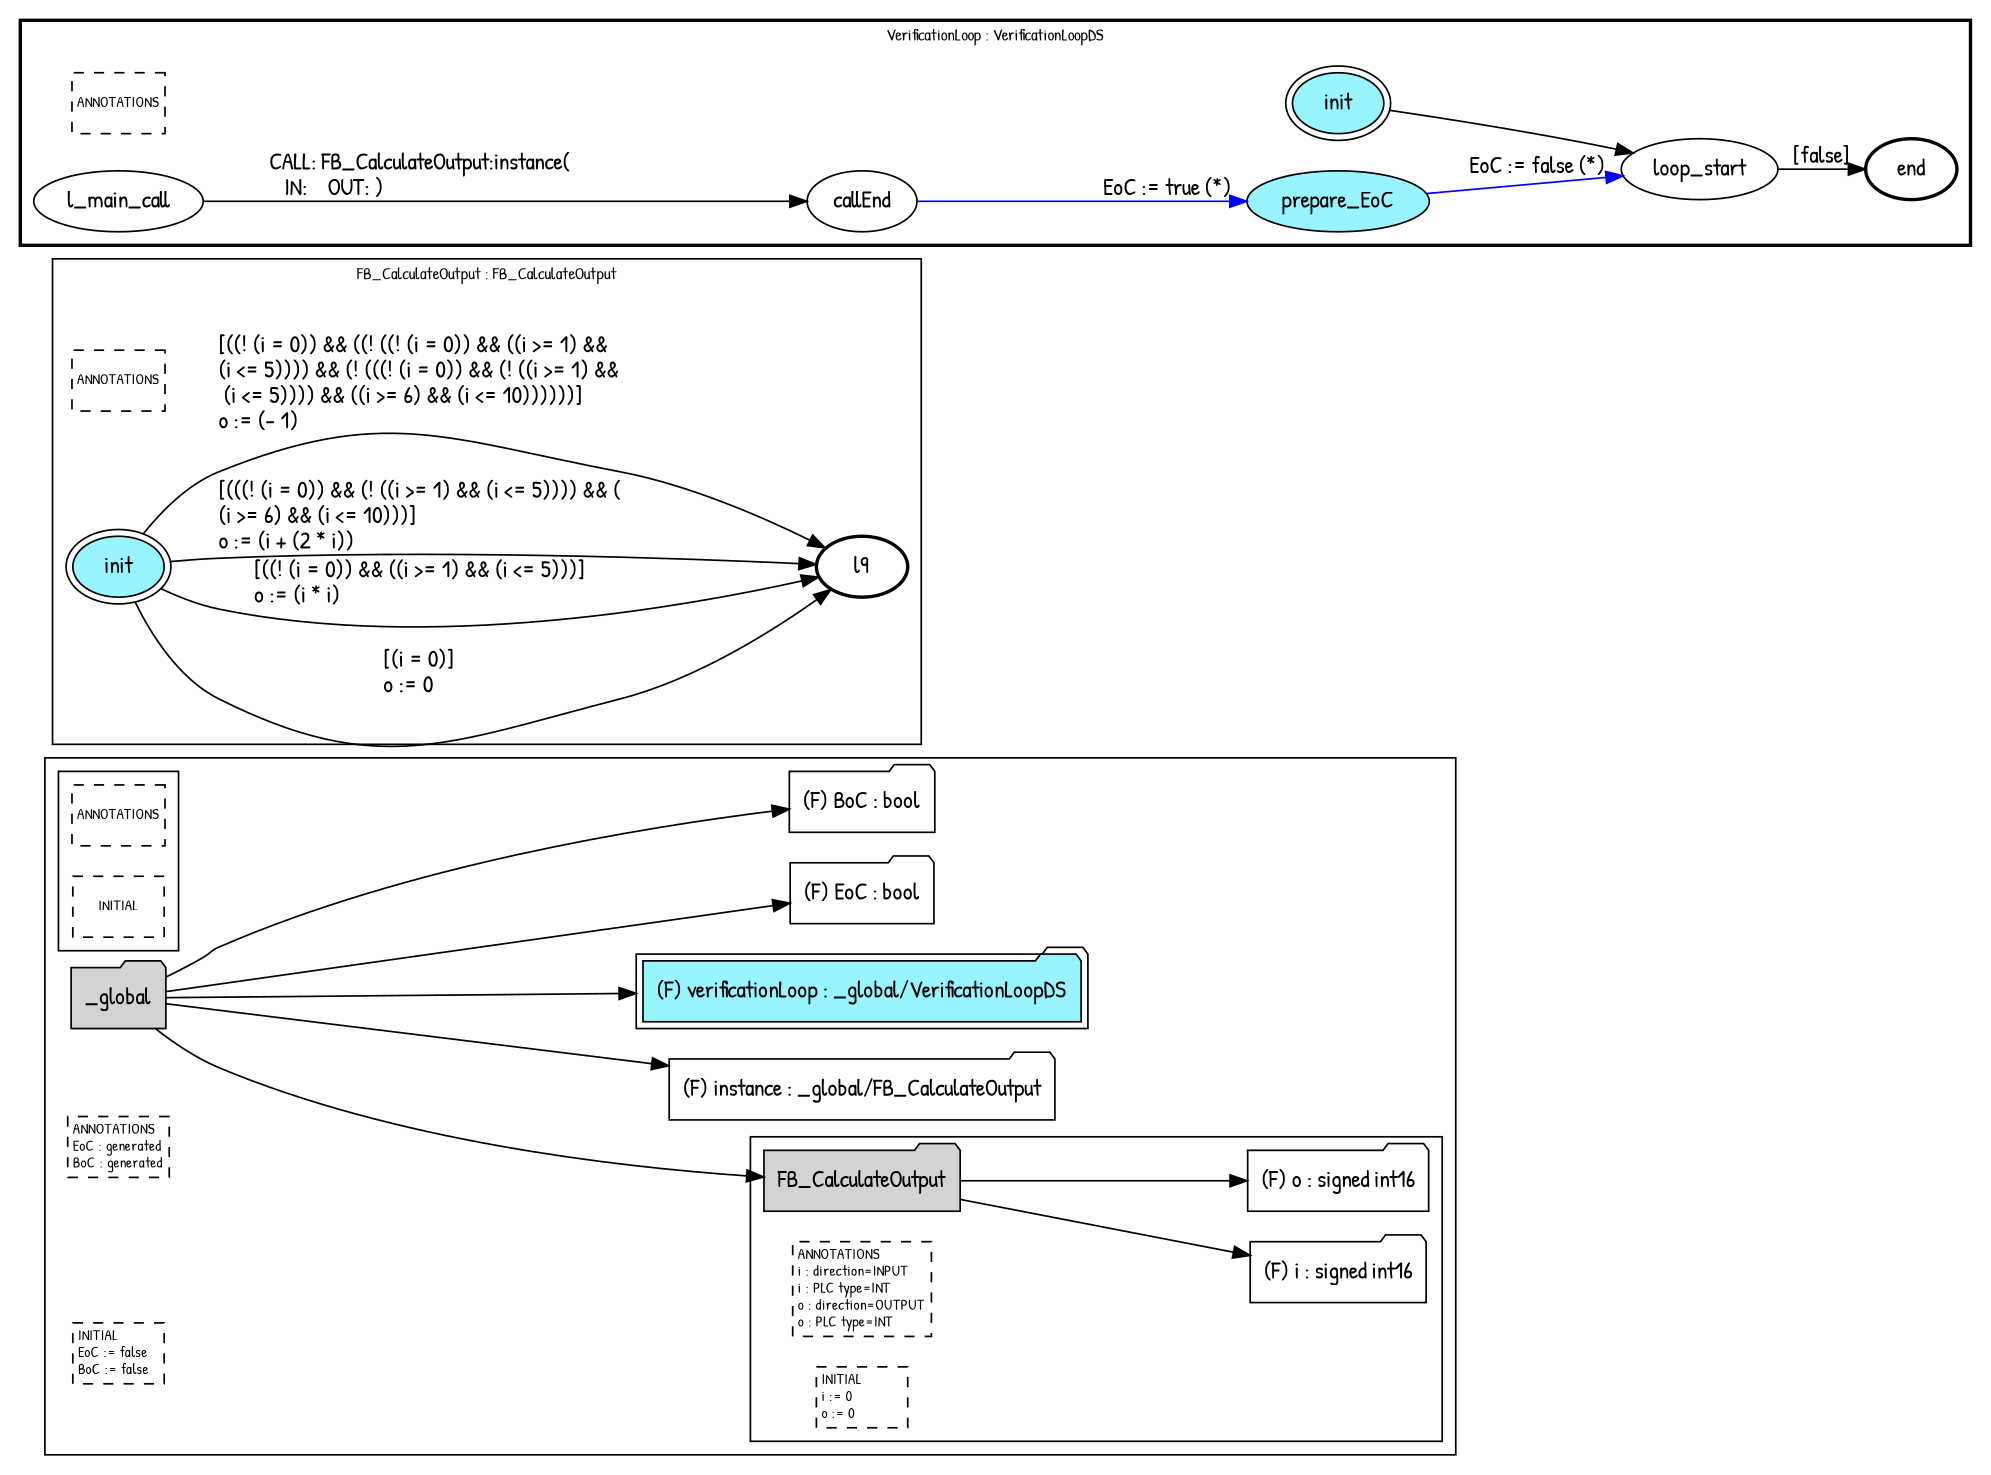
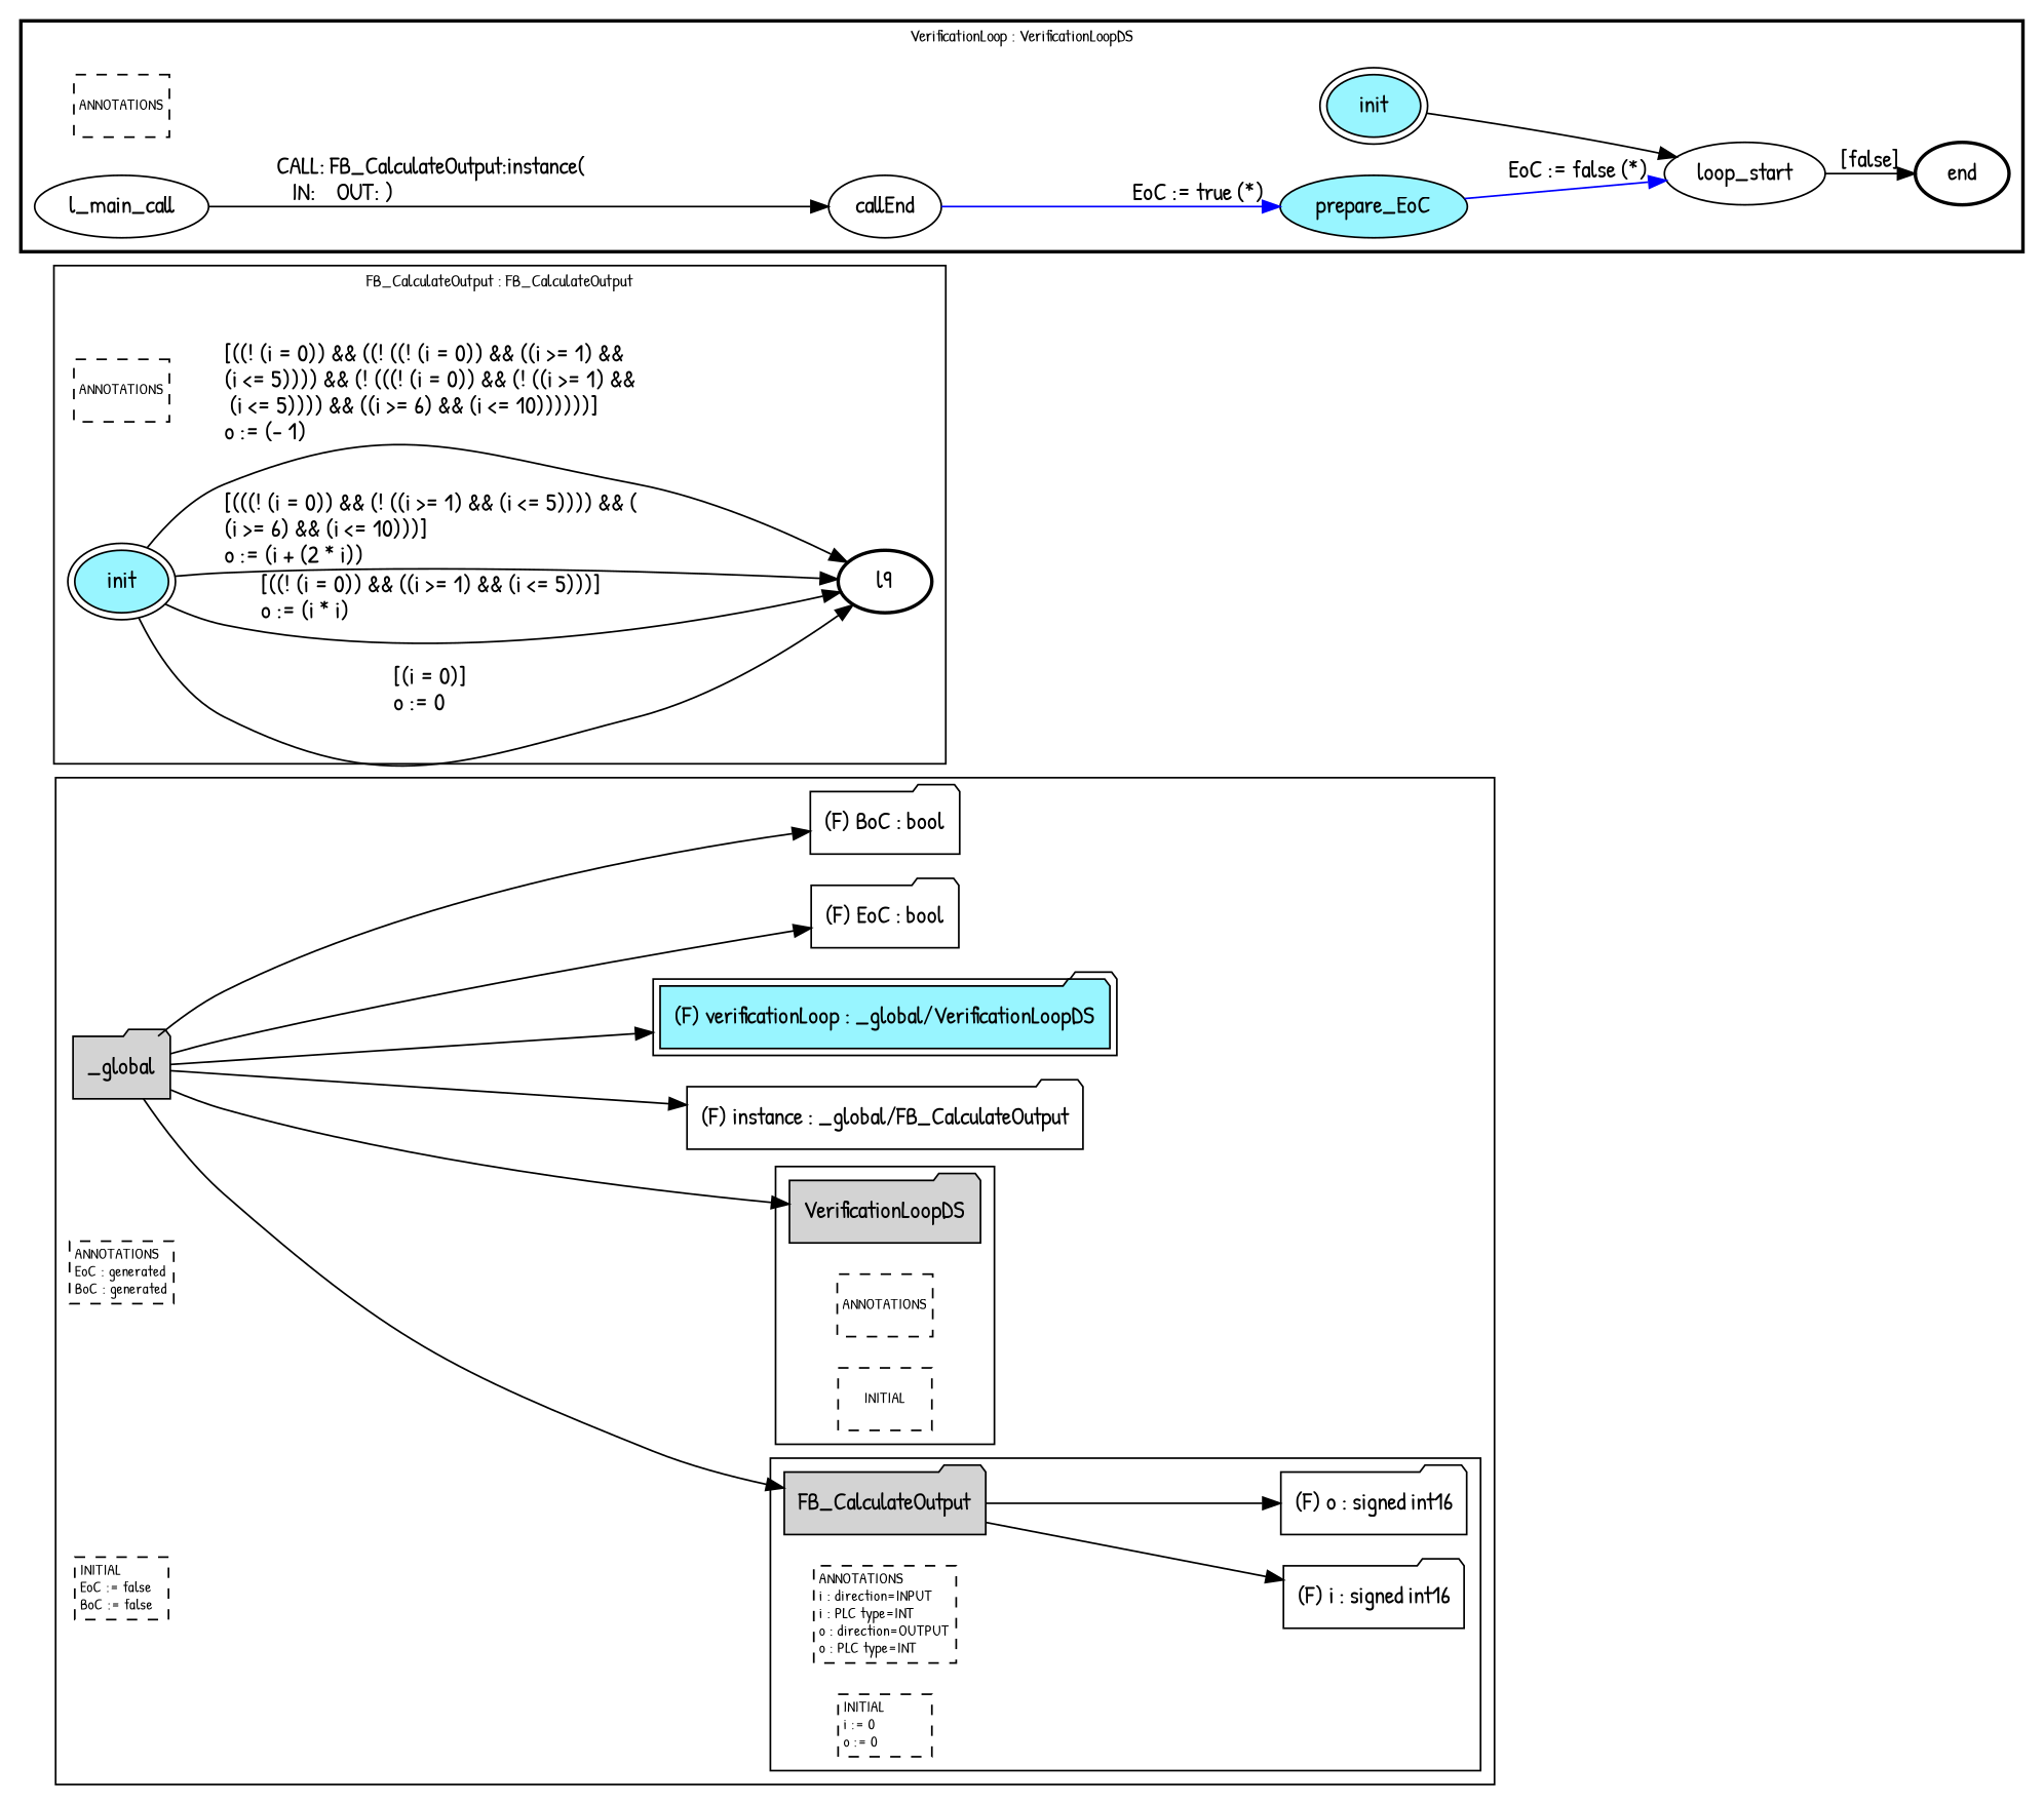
  digraph {
    fontname="Patrick Hand"
    rankdir=LR
    node [fontname="Patrick Hand" shape=folder style=filled fillcolor=white]
    edge [fontname="Patrick Hand"]
    n1 [label=FB_CalculateOutput fillcolor=""]
    n2 [label="(F) i : signed int16"]
    n3 [label="(F) o : signed int16"]
    n4 [fontsize=9 label="ANNOTATIONS\li : direction=INPUT\li : PLC type=INT\lo : direction=OUTPUT\lo : PLC type=INT\l" margin="0.04,0.04" shape=rectangle style=dashed]
    n5 [fillcolor=lightyellow fontsize=9 label="INITIAL\li := 0\lo := 0\l" margin="0.04,0.04" shape=rectangle style=dashed]
+   n6 [label=VerificationLoopDS fillcolor=""]
    n7 [fontsize=9 label=ANNOTATIONS margin="0.04,0.04" shape=rectangle style=dashed]
    n8 [fillcolor=lightyellow fontsize=9 label=INITIAL margin="0.04,0.04" shape=rectangle style=dashed]
    n9 [label=_global fillcolor=""]
    n10 [label="(F) instance : _global/FB_CalculateOutput"]
    n11 [fillcolor=cadetblue1 label="(F) verificationLoop : _global/VerificationLoopDS" peripheries=2]
    n12 [label="(F) EoC : bool"]
    n13 [label="(F) BoC : bool"]
    n14 [fontsize=9 label="ANNOTATIONS\lEoC : generated\lBoC : generated\l" margin="0.04,0.04" shape=rectangle style=dashed]
    n15 [fillcolor=lightyellow fontsize=9 label="INITIAL\lEoC := false\lBoC := false\l" margin="0.04,0.04" shape=rectangle style=dashed]
    n16 [fontsize=9 label=ANNOTATIONS margin="0.04,0.04" shape=rectangle style=dashed]
    n17 [color=black fillcolor=cadetblue1 label=init peripheries=2 shape=ellipse]
    n18 [color=black label=l9 shape=ellipse style=bold]
    n19 [fontsize=9 label=ANNOTATIONS margin="0.04,0.04" shape=rectangle style=dashed]
    n20 [color=black fillcolor=cadetblue1 label=init peripheries=2 shape=ellipse]
    n21 [color=black label=loop_start shape=ellipse]
    n22 [color=black fillcolor=cadetblue1 label=end shape=ellipse style=bold]
    n23 [color=black label=l_main_call shape=ellipse]
    n24 [color=black label=callEnd shape=ellipse]
    n25 [color=black fillcolor=cadetblue1 label=prepare_EoC shape=ellipse]
    subgraph cluster_1 {
      n9
      n10
      n11
      n12
      n13
      n14
      n15
      subgraph cluster_2 {
        n1
        n2
        n3
        n4
        n5
      }
      subgraph cluster_3 {
+       n6
        n7
        n8
      }
    }
    subgraph cluster_4 {
      color=black
      fontsize=10
      label="FB_CalculateOutput : FB_CalculateOutput"
      ranksep=0.4
      n16
      n17
      n18
    }
    subgraph cluster_5 {
      color=black
      fontsize=10
      label="VerificationLoop : VerificationLoopDS"
      ranksep=0.4
      style=bold
      n19
      n20
      n21
      n22
      n23
      n24
      n25
    }
    n1 -> n2
    n1 -> n3
    n9 -> n1
+   n9 -> n6
    n9 -> n10
    n9 -> n11
    n9 -> n12
    n9 -> n13
    n17 -> n18 [color=black label="[(i = 0)]\lo := 0\l"]
    n17 -> n18 [color=black label="[((! (i = 0)) && ((i >= 1) && (i <= 5)))]\lo := (i * i)\l"]
    n17 -> n18 [color=black label="[(((! (i = 0)) && (! ((i >= 1) && (i <= 5)))) && (\l(i >= 6) && (i <= 10)))]\lo := (i + (2 * i))\l"]
    n17 -> n18 [color=black label="[((! (i = 0)) && ((! ((! (i = 0)) && ((i >= 1) && \l(i <= 5)))) && (! (((! (i = 0)) && (! ((i >= 1) &&\l (i <= 5)))) && ((i >= 6) && (i <= 10))))))]\lo := (- 1)\l"]
    n20 -> n21 [color=black]
    n21 -> n22 [color=black label="[false]"]
    n23 -> n24 [color=black label="CALL: FB_CalculateOutput:instance(\l   IN:    OUT: )\l"]
    n24 -> n25 [color=blue label="EoC := true (*)"]
    n25 -> n21 [color=blue label="EoC := false (*)"]
  }
